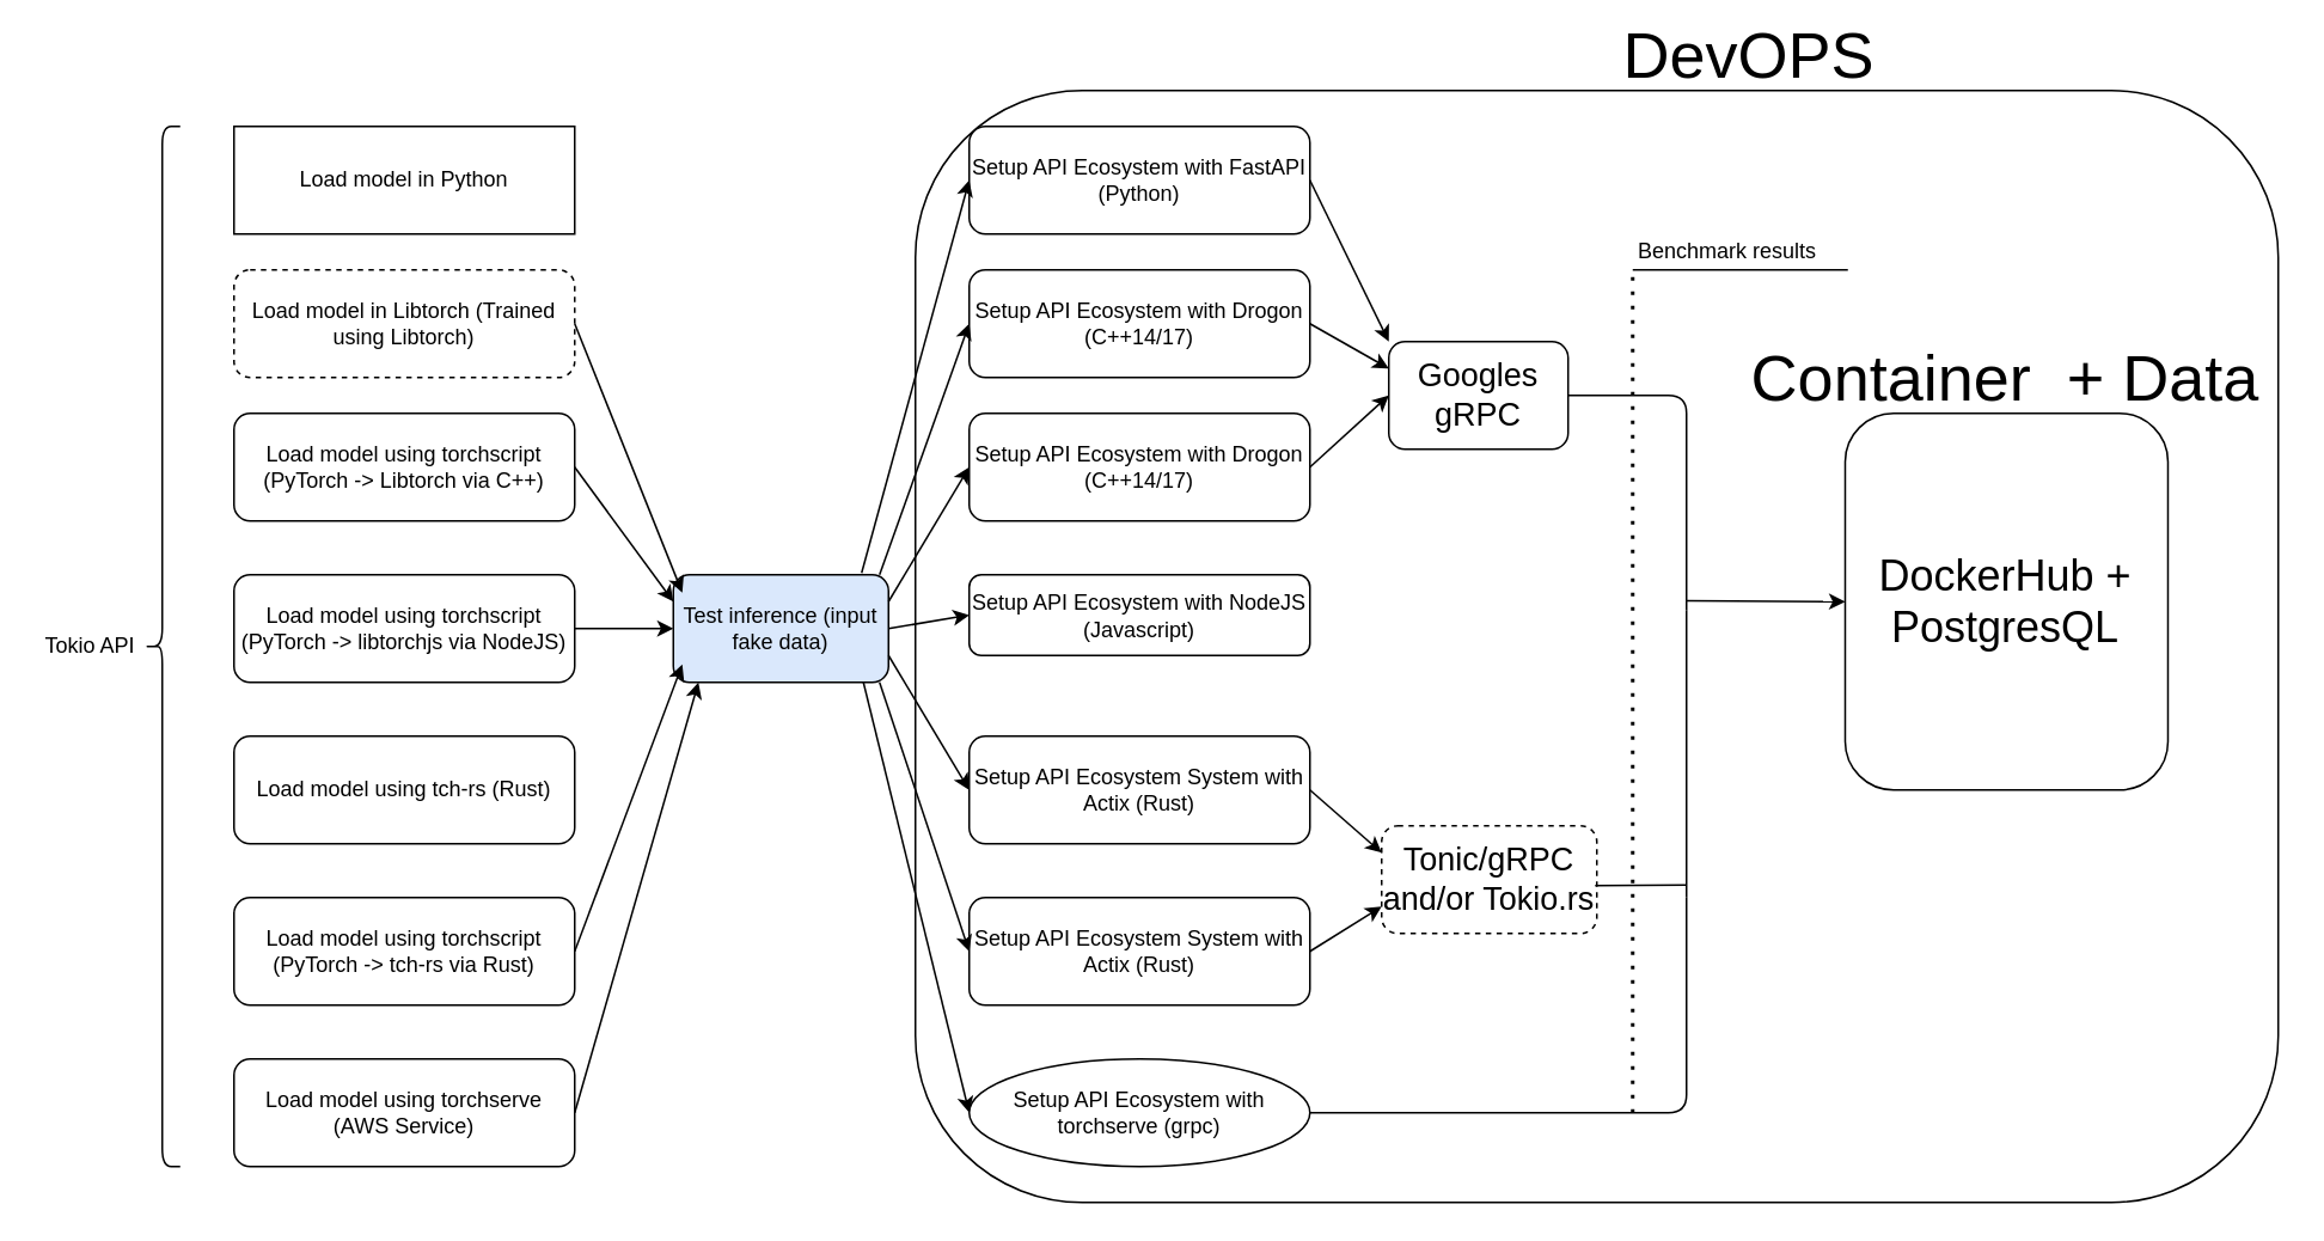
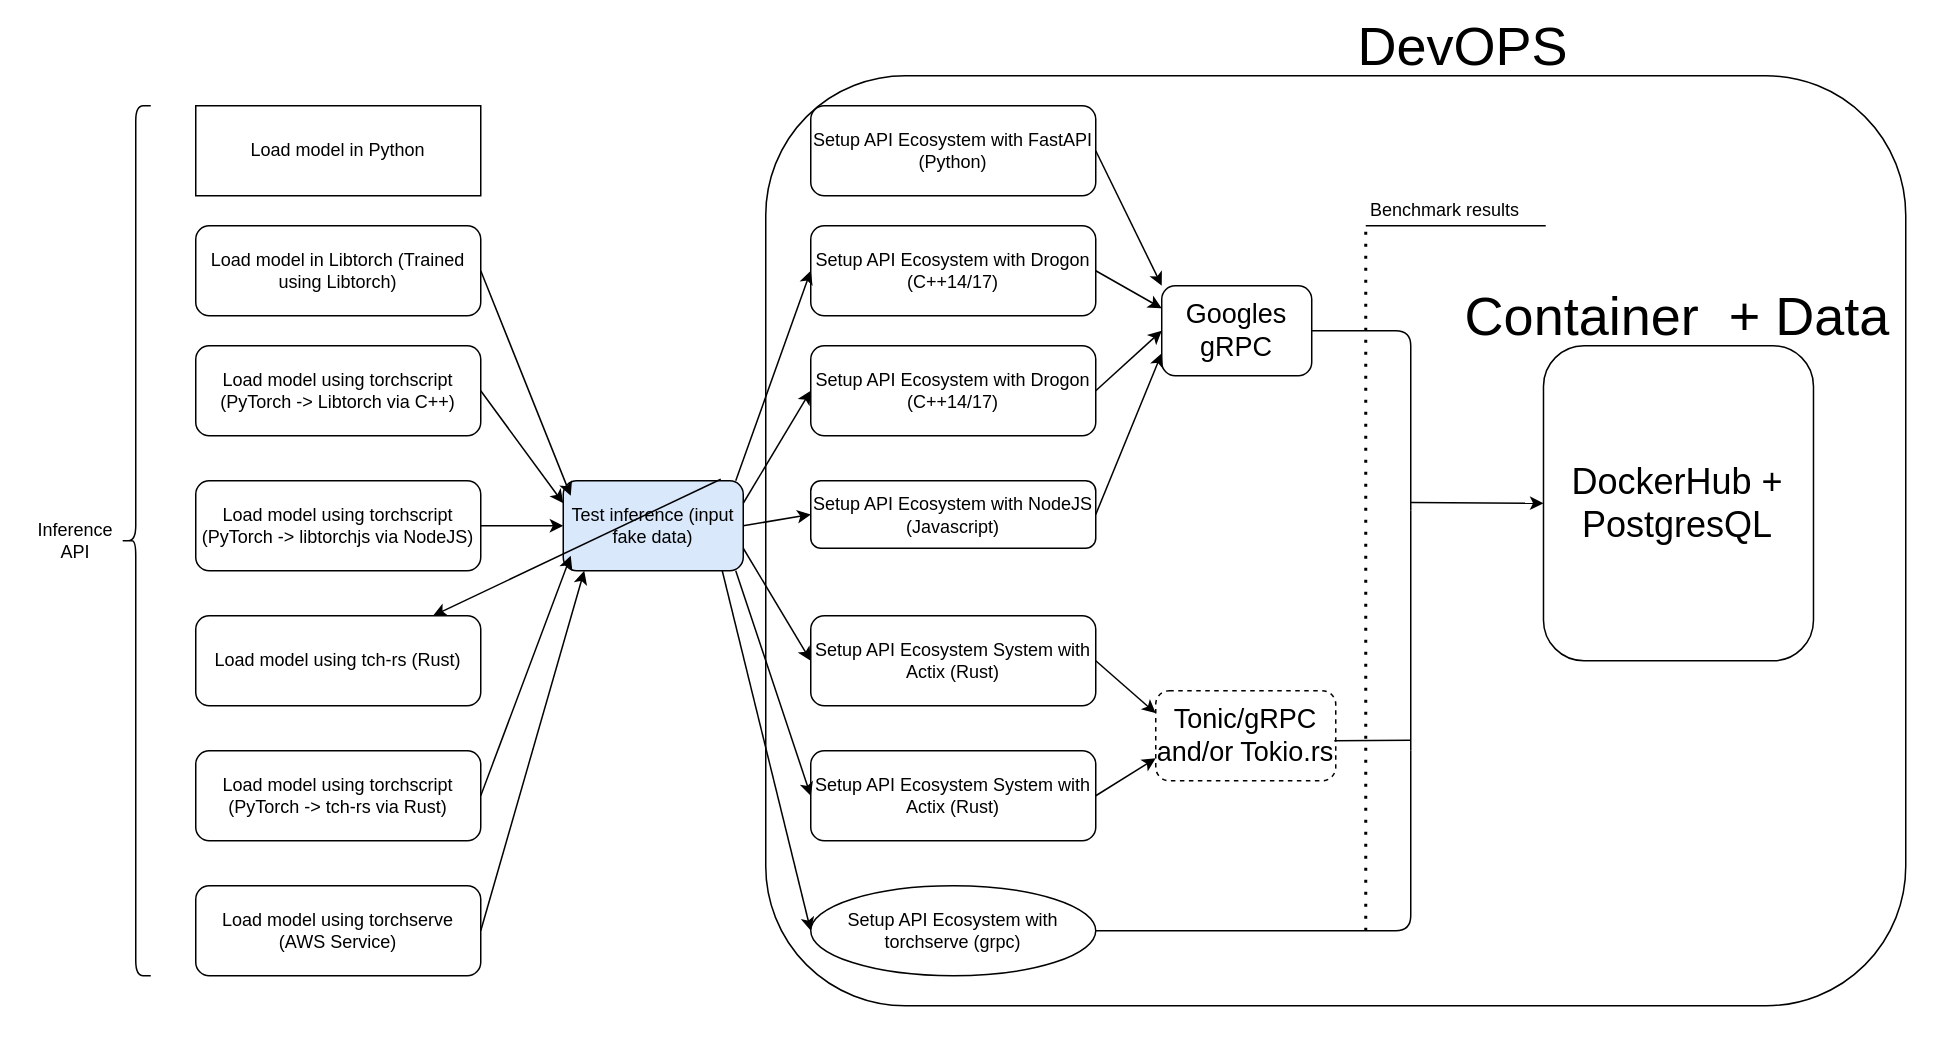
  <mxCell id="0" />
  <mxCell id="1" parent="0" />
  <mxCell id="2" value="" style="rounded=1;whiteSpace=wrap;html=1;" parent="1" vertex="1"><mxGeometry x="510" y="50" width="760" height="620" as="geometry" /></mxCell>
  <mxCell id="3" value="" style="shape=curlyBracket;whiteSpace=wrap;html=1;rounded=1;" parent="1" vertex="1"><mxGeometry x="80" y="70" width="20" height="580" as="geometry" /></mxCell>
- <mxCell id="4" value="Tokio API" style="text;html=1;strokeColor=none;fillColor=none;align=center;verticalAlign=middle;whiteSpace=wrap;rounded=0;" parent="1" vertex="1"><mxGeometry x="20" y="350" width="60" height="20" as="geometry" /></mxCell>
+ <mxCell id="4" value="Inference API" style="text;html=1;strokeColor=none;fillColor=none;align=center;verticalAlign=middle;whiteSpace=wrap;rounded=0;" parent="1" vertex="1"><mxGeometry x="20" y="350" width="60" height="20" as="geometry" /></mxCell>
  <mxCell id="5" value="Load model in Python" style="whiteSpace=wrap;html=1;rounded=0;" parent="1" vertex="1"><mxGeometry x="130" y="70" width="190" height="60" as="geometry" /></mxCell>
  <mxCell id="6" value="Load model using torchscript (PyTorch -&amp;gt; Libtorch via C++)" style="rounded=1;whiteSpace=wrap;html=1;" parent="1" vertex="1"><mxGeometry x="130" y="230" width="190" height="60" as="geometry" /></mxCell>
  <mxCell id="7" value="Load model using&amp;nbsp;torchscript (PyTorch -&amp;gt; libtorchjs via NodeJS)" style="rounded=1;whiteSpace=wrap;html=1;" parent="1" vertex="1"><mxGeometry x="130" y="320" width="190" height="60" as="geometry" /></mxCell>
  <mxCell id="8" value="Load model using tch-rs (Rust)" style="rounded=1;whiteSpace=wrap;html=1;" parent="1" vertex="1"><mxGeometry x="130" y="410" width="190" height="60" as="geometry" /></mxCell>
- <mxCell id="9" value="Load model in Libtorch (Trained using Libtorch)" style="rounded=1;whiteSpace=wrap;html=1;dashed=1;" parent="1" vertex="1"><mxGeometry x="130" y="150" width="190" height="60" as="geometry" /></mxCell>
+ <mxCell id="9" value="Load model in Libtorch (Trained using Libtorch)" style="rounded=1;whiteSpace=wrap;html=1;" parent="1" vertex="1"><mxGeometry x="130" y="150" width="190" height="60" as="geometry" /></mxCell>
  <mxCell id="10" value="Load model using torchscript (PyTorch -&amp;gt; tch-rs via Rust)" style="rounded=1;whiteSpace=wrap;html=1;" parent="1" vertex="1"><mxGeometry x="130" y="500" width="190" height="60" as="geometry" /></mxCell>
  <mxCell id="11" value="Setup API Ecosystem with FastAPI (Python)" style="rounded=1;whiteSpace=wrap;html=1;" parent="1" vertex="1"><mxGeometry x="540" y="70" width="190" height="60" as="geometry" /></mxCell>
  <mxCell id="12" value="Setup API Ecosystem with Drogon (C++14/17)" style="rounded=1;whiteSpace=wrap;html=1;" parent="1" vertex="1"><mxGeometry x="540" y="150" width="190" height="60" as="geometry" /></mxCell>
  <mxCell id="13" value="Setup API Ecosystem with Drogon (C++14/17)" style="rounded=1;whiteSpace=wrap;html=1;" parent="1" vertex="1"><mxGeometry x="540" y="230" width="190" height="60" as="geometry" /></mxCell>
  <mxCell id="14" value="Setup API Ecosystem with NodeJS (Javascript)" style="rounded=1;whiteSpace=wrap;html=1;" parent="1" vertex="1"><mxGeometry x="540" y="320" width="190" height="45" as="geometry" /></mxCell>
  <mxCell id="15" value="Setup API Ecosystem&amp;nbsp;System with Actix (Rust)" style="rounded=1;whiteSpace=wrap;html=1;" parent="1" vertex="1"><mxGeometry x="540" y="410" width="190" height="60" as="geometry" /></mxCell>
  <mxCell id="16" value="Setup API Ecosystem&amp;nbsp;System with Actix (Rust)" style="rounded=1;whiteSpace=wrap;html=1;" parent="1" vertex="1"><mxGeometry x="540" y="500" width="190" height="60" as="geometry" /></mxCell>
  <mxCell id="17" value="Load model using torchserve (AWS Service)" style="rounded=1;whiteSpace=wrap;html=1;" parent="1" vertex="1"><mxGeometry x="130" y="590" width="190" height="60" as="geometry" /></mxCell>
  <mxCell id="18" value="Setup API Ecosystem&amp;nbsp;with torchserve (grpc)" style="ellipse;whiteSpace=wrap;html=1;" parent="1" vertex="1"><mxGeometry x="540" y="590" width="190" height="60" as="geometry" /></mxCell>
  <mxCell id="19" value="Test inference (input fake data)" style="rounded=1;whiteSpace=wrap;html=1;fillColor=#dae8fc;" parent="1" vertex="1"><mxGeometry x="375" y="320" width="120" height="60" as="geometry" /></mxCell>
  <mxCell id="20" value="" style="endArrow=classic;html=1;exitX=1;exitY=0.5;exitDx=0;exitDy=0;" parent="1" source="9" edge="1"><mxGeometry width="50" height="50" relative="1" as="geometry"><mxPoint x="540" y="410" as="sourcePoint" /><mxPoint x="380" y="330" as="targetPoint" /></mxGeometry></mxCell>
  <mxCell id="21" value="" style="endArrow=classic;html=1;exitX=1;exitY=0.5;exitDx=0;exitDy=0;entryX=0;entryY=0.25;entryDx=0;entryDy=0;" parent="1" source="6" target="19" edge="1"><mxGeometry width="50" height="50" relative="1" as="geometry"><mxPoint x="540" y="410" as="sourcePoint" /><mxPoint x="590" y="360" as="targetPoint" /></mxGeometry></mxCell>
  <mxCell id="22" value="" style="endArrow=classic;html=1;exitX=1;exitY=0.5;exitDx=0;exitDy=0;" parent="1" source="10" edge="1"><mxGeometry width="50" height="50" relative="1" as="geometry"><mxPoint x="540" y="410" as="sourcePoint" /><mxPoint x="380" y="370" as="targetPoint" /></mxGeometry></mxCell>
  <mxCell id="23" value="" style="endArrow=classic;html=1;exitX=1;exitY=0.5;exitDx=0;exitDy=0;" parent="1" source="17" edge="1"><mxGeometry width="50" height="50" relative="1" as="geometry"><mxPoint x="540" y="410" as="sourcePoint" /><mxPoint x="389" y="380" as="targetPoint" /></mxGeometry></mxCell>
- <mxCell id="24" value="" style="endArrow=classic;html=1;entryX=0;entryY=0.5;entryDx=0;entryDy=0;exitX=0.875;exitY=-0.017;exitDx=0;exitDy=0;exitPerimeter=0;" parent="1" source="19" target="11" edge="1"><mxGeometry width="50" height="50" relative="1" as="geometry"><mxPoint x="430" y="370" as="sourcePoint" /><mxPoint x="480" y="320" as="targetPoint" /></mxGeometry></mxCell>
+ <mxCell id="24" value="" style="endArrow=classic;html=1;exitX=0.875;exitY=-0.017;exitDx=0;exitDy=0;exitPerimeter=0;" parent="1" source="19" target="8" edge="1"><mxGeometry width="50" height="50" relative="1" as="geometry"><mxPoint x="430" y="370" as="sourcePoint" /><mxPoint x="480" y="320" as="targetPoint" /></mxGeometry></mxCell>
  <mxCell id="25" value="" style="endArrow=classic;html=1;entryX=0;entryY=0.5;entryDx=0;entryDy=0;" parent="1" target="12" edge="1"><mxGeometry width="50" height="50" relative="1" as="geometry"><mxPoint x="490" y="320" as="sourcePoint" /><mxPoint x="480" y="320" as="targetPoint" /></mxGeometry></mxCell>
  <mxCell id="26" value="" style="endArrow=classic;html=1;entryX=0;entryY=0.5;entryDx=0;entryDy=0;exitX=1;exitY=0.25;exitDx=0;exitDy=0;" parent="1" source="19" target="13" edge="1"><mxGeometry width="50" height="50" relative="1" as="geometry"><mxPoint x="430" y="370" as="sourcePoint" /><mxPoint x="480" y="320" as="targetPoint" /></mxGeometry></mxCell>
  <mxCell id="27" value="" style="endArrow=classic;html=1;entryX=0;entryY=0.5;entryDx=0;entryDy=0;exitX=1;exitY=0.5;exitDx=0;exitDy=0;" parent="1" source="19" target="14" edge="1"><mxGeometry width="50" height="50" relative="1" as="geometry"><mxPoint x="430" y="370" as="sourcePoint" /><mxPoint x="480" y="320" as="targetPoint" /></mxGeometry></mxCell>
  <mxCell id="28" value="" style="endArrow=classic;html=1;entryX=0;entryY=0.5;entryDx=0;entryDy=0;exitX=1;exitY=0.75;exitDx=0;exitDy=0;" parent="1" source="19" target="15" edge="1"><mxGeometry width="50" height="50" relative="1" as="geometry"><mxPoint x="430" y="370" as="sourcePoint" /><mxPoint x="480" y="320" as="targetPoint" /></mxGeometry></mxCell>
  <mxCell id="29" value="" style="endArrow=classic;html=1;entryX=0;entryY=0.5;entryDx=0;entryDy=0;" parent="1" target="16" edge="1"><mxGeometry width="50" height="50" relative="1" as="geometry"><mxPoint x="490" y="380" as="sourcePoint" /><mxPoint x="500" y="505" as="targetPoint" /></mxGeometry></mxCell>
  <mxCell id="30" value="" style="endArrow=classic;html=1;entryX=0;entryY=0.5;entryDx=0;entryDy=0;" parent="1" target="18" edge="1"><mxGeometry width="50" height="50" relative="1" as="geometry"><mxPoint x="481" y="380" as="sourcePoint" /><mxPoint x="480" y="320" as="targetPoint" /></mxGeometry></mxCell>
  <mxCell id="31" value="" style="endArrow=classic;html=1;exitX=1;exitY=0.5;exitDx=0;exitDy=0;entryX=0;entryY=0.5;entryDx=0;entryDy=0;" parent="1" source="7" target="19" edge="1"><mxGeometry width="50" height="50" relative="1" as="geometry"><mxPoint x="430" y="370" as="sourcePoint" /><mxPoint x="480" y="320" as="targetPoint" /></mxGeometry></mxCell>
  <mxCell id="32" value="&lt;font style=&quot;font-size: 18px&quot;&gt;Googles gRPC&lt;/font&gt;" style="rounded=1;whiteSpace=wrap;html=1;" parent="1" vertex="1"><mxGeometry x="773.99" y="190" width="100" height="60" as="geometry" /></mxCell>
  <mxCell id="33" value="" style="endArrow=classic;html=1;entryX=0;entryY=0;entryDx=0;entryDy=0;exitX=1;exitY=0.5;exitDx=0;exitDy=0;" parent="1" source="11" target="32" edge="1"><mxGeometry width="50" height="50" relative="1" as="geometry"><mxPoint x="740" y="400" as="sourcePoint" /><mxPoint x="790" y="350" as="targetPoint" /></mxGeometry></mxCell>
  <mxCell id="34" value="" style="endArrow=classic;html=1;entryX=0;entryY=0.25;entryDx=0;entryDy=0;exitX=1;exitY=0.5;exitDx=0;exitDy=0;" parent="1" source="12" target="32" edge="1"><mxGeometry width="50" height="50" relative="1" as="geometry"><mxPoint x="740" y="400" as="sourcePoint" /><mxPoint x="790" y="350" as="targetPoint" /></mxGeometry></mxCell>
  <mxCell id="35" value="" style="endArrow=classic;html=1;entryX=0;entryY=0.5;entryDx=0;entryDy=0;exitX=1;exitY=0.5;exitDx=0;exitDy=0;" parent="1" source="13" target="32" edge="1"><mxGeometry width="50" height="50" relative="1" as="geometry"><mxPoint x="740" y="400" as="sourcePoint" /><mxPoint x="790" y="350" as="targetPoint" /></mxGeometry></mxCell>
+ <mxCell id="36" value="" style="endArrow=classic;html=1;entryX=0;entryY=0.75;entryDx=0;entryDy=0;exitX=1;exitY=0.5;exitDx=0;exitDy=0;" parent="1" source="14" target="32" edge="1"><mxGeometry width="50" height="50" relative="1" as="geometry"><mxPoint x="740" y="400" as="sourcePoint" /><mxPoint x="790" y="350" as="targetPoint" /></mxGeometry></mxCell>
  <mxCell id="37" value="&lt;font style=&quot;font-size: 18px&quot;&gt;Tonic/gRPC and/or Tokio.rs&lt;/font&gt;" style="rounded=1;whiteSpace=wrap;html=1;dashed=1;" parent="1" vertex="1"><mxGeometry x="770" y="460" width="120" height="60" as="geometry" /></mxCell>
  <mxCell id="38" value="" style="endArrow=classic;html=1;entryX=0;entryY=0.25;entryDx=0;entryDy=0;exitX=1;exitY=0.5;exitDx=0;exitDy=0;" parent="1" source="15" target="37" edge="1"><mxGeometry width="50" height="50" relative="1" as="geometry"><mxPoint x="740" y="400" as="sourcePoint" /><mxPoint x="790" y="350" as="targetPoint" /></mxGeometry></mxCell>
  <mxCell id="39" value="" style="endArrow=classic;html=1;entryX=0;entryY=0.75;entryDx=0;entryDy=0;exitX=1;exitY=0.5;exitDx=0;exitDy=0;" parent="1" source="16" target="37" edge="1"><mxGeometry width="50" height="50" relative="1" as="geometry"><mxPoint x="740" y="400" as="sourcePoint" /><mxPoint x="790" y="350" as="targetPoint" /></mxGeometry></mxCell>
  <mxCell id="40" value="&lt;font style=&quot;font-size: 36px&quot;&gt;DevOPS&lt;/font&gt;" style="text;html=1;strokeColor=none;fillColor=none;align=center;verticalAlign=middle;whiteSpace=wrap;rounded=0;" parent="1" vertex="1"><mxGeometry x="940" y="20" width="70" height="20" as="geometry" /></mxCell>
  <mxCell id="41" value="" style="endArrow=classic;html=1;entryX=0;entryY=0.5;entryDx=0;entryDy=0;" parent="1" target="46" edge="1"><mxGeometry width="50" height="50" relative="1" as="geometry"><mxPoint x="940" y="334.58" as="sourcePoint" /><mxPoint x="1060" y="334.58" as="targetPoint" /></mxGeometry></mxCell>
  <mxCell id="42" value="" style="endArrow=none;html=1;exitX=1;exitY=0.5;exitDx=0;exitDy=0;" parent="1" source="32" edge="1"><mxGeometry width="50" height="50" relative="1" as="geometry"><mxPoint x="1020" y="220" as="sourcePoint" /><mxPoint x="940" y="340" as="targetPoint" /><Array as="points"><mxPoint x="940" y="220" /><mxPoint x="940" y="280" /></Array></mxGeometry></mxCell>
  <mxCell id="43" value="" style="endArrow=none;html=1;" parent="1" edge="1"><mxGeometry width="50" height="50" relative="1" as="geometry"><mxPoint x="940" y="500" as="sourcePoint" /><mxPoint x="940" y="340" as="targetPoint" /></mxGeometry></mxCell>
  <mxCell id="44" value="" style="endArrow=none;html=1;exitX=0.992;exitY=0.556;exitDx=0;exitDy=0;exitPerimeter=0;" parent="1" source="37" edge="1"><mxGeometry width="50" height="50" relative="1" as="geometry"><mxPoint x="1050" y="430" as="sourcePoint" /><mxPoint x="940" y="493" as="targetPoint" /></mxGeometry></mxCell>
  <mxCell id="45" value="" style="endArrow=none;html=1;exitX=1;exitY=0.5;exitDx=0;exitDy=0;" parent="1" source="18" edge="1"><mxGeometry width="50" height="50" relative="1" as="geometry"><mxPoint x="1100" y="480" as="sourcePoint" /><mxPoint x="940" y="500" as="targetPoint" /><Array as="points"><mxPoint x="940" y="620" /><mxPoint x="940" y="520" /></Array></mxGeometry></mxCell>
  <mxCell id="46" value="&lt;font style=&quot;font-size: 24px&quot;&gt;DockerHub + PostgresQL&lt;/font&gt;" style="rounded=1;whiteSpace=wrap;html=1;" parent="1" vertex="1"><mxGeometry x="1028.49" y="230" width="180" height="210" as="geometry" /></mxCell>
  <mxCell id="47" value="&lt;span style=&quot;font-size: 36px&quot;&gt;Container&amp;nbsp; + Data&lt;/span&gt;" style="text;html=1;strokeColor=none;fillColor=none;align=center;verticalAlign=middle;whiteSpace=wrap;rounded=0;" parent="1" vertex="1"><mxGeometry x="963.49" y="190" width="310" height="40" as="geometry" /></mxCell>
  <mxCell id="48" value="Benchmark results" style="text;html=1;strokeColor=none;fillColor=none;align=center;verticalAlign=middle;whiteSpace=wrap;rounded=0;" parent="1" vertex="1"><mxGeometry x="862.5" y="130" width="200" height="20" as="geometry" /></mxCell>
  <mxCell id="49" value="" style="endArrow=none;html=1;" parent="1" edge="1"><mxGeometry width="50" height="50" relative="1" as="geometry"><mxPoint x="910" y="150" as="sourcePoint" /><mxPoint x="1030" y="150" as="targetPoint" /><Array as="points"><mxPoint x="920" y="150" /></Array></mxGeometry></mxCell>
  <mxCell id="50" value="" style="endArrow=none;dashed=1;html=1;dashPattern=1 3;strokeWidth=2;" parent="1" edge="1"><mxGeometry width="50" height="50" relative="1" as="geometry"><mxPoint x="910" y="620" as="sourcePoint" /><mxPoint x="910" y="150" as="targetPoint" /></mxGeometry></mxCell>
